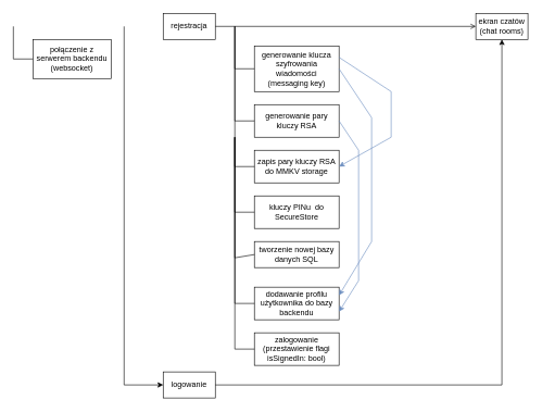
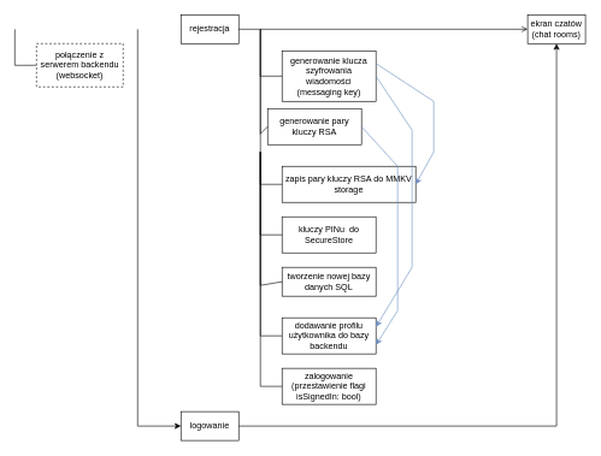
  <mxCell id="0" />
  <mxCell id="1" parent="0" />
  <mxCell id="2" value="rejestracja" style="rounded=0;whiteSpace=wrap;html=1;" parent="1" vertex="1"><mxGeometry x="250" y="20" width="80" height="40" as="geometry" /></mxCell>
  <mxCell id="3" value="ekran czatów&lt;br&gt;(chat rooms)" style="rounded=0;whiteSpace=wrap;html=1;" parent="1" vertex="1"><mxGeometry x="730" y="20" width="80" height="40" as="geometry" /></mxCell>
  <mxCell id="4" value="" style="endArrow=open;html=1;rounded=0;exitX=1;exitY=0.5;exitDx=0;exitDy=0;entryX=0;entryY=0.5;entryDx=0;entryDy=0;" parent="1" source="2" target="3" edge="1"><mxGeometry width="50" height="50" relative="1" as="geometry"><mxPoint x="620" y="310" as="sourcePoint" /><mxPoint x="670" y="260" as="targetPoint" /></mxGeometry></mxCell>
- <mxCell id="5" value="zapis pary kluczy RSA do MMKV storage" style="rounded=0;whiteSpace=wrap;html=1;" parent="1" vertex="1"><mxGeometry x="390" y="230" width="130" height="50" as="geometry" /></mxCell>
+ <mxCell id="5" value="zapis pary kluczy RSA do MMKV storage" style="rounded=0;whiteSpace=wrap;html=1;" parent="1" vertex="1"><mxGeometry x="390" y="230" width="185" height="50" as="geometry" /></mxCell>
  <mxCell id="6" value="" style="endArrow=none;html=1;rounded=0;entryX=0;entryY=0.5;entryDx=0;entryDy=0;" parent="1" target="5" edge="1"><mxGeometry width="50" height="50" relative="1" as="geometry"><mxPoint x="360" y="210" as="sourcePoint" /><mxPoint x="680" y="400" as="targetPoint" /><Array as="points"><mxPoint x="360" y="255" /></Array></mxGeometry></mxCell>
  <mxCell id="7" value="kluczy PINu&amp;nbsp; do SecureStore" style="rounded=0;whiteSpace=wrap;html=1;" parent="1" vertex="1"><mxGeometry x="390" y="300" width="130" height="50" as="geometry" /></mxCell>
  <mxCell id="8" value="" style="endArrow=none;html=1;rounded=0;entryX=0;entryY=0.5;entryDx=0;entryDy=0;" parent="1" target="7" edge="1"><mxGeometry width="50" height="50" relative="1" as="geometry"><mxPoint x="360" y="210" as="sourcePoint" /><mxPoint x="680" y="400" as="targetPoint" /><Array as="points"><mxPoint x="360" y="325" /></Array></mxGeometry></mxCell>
  <mxCell id="9" value="tworzenie nowej bazy danych SQL" style="rounded=0;whiteSpace=wrap;html=1;" parent="1" vertex="1"><mxGeometry x="390" y="370" width="130" height="40" as="geometry" /></mxCell>
  <mxCell id="10" value="" style="endArrow=none;html=1;rounded=0;entryX=0;entryY=0.5;entryDx=0;entryDy=0;" parent="1" target="9" edge="1"><mxGeometry width="50" height="50" relative="1" as="geometry"><mxPoint x="360" y="210" as="sourcePoint" /><mxPoint x="160" y="440" as="targetPoint" /><Array as="points"><mxPoint x="360" y="395" /></Array></mxGeometry></mxCell>
  <mxCell id="11" value="zalogowanie (przestawienie flagi isSignedIn: bool)" style="rounded=0;whiteSpace=wrap;html=1;" parent="1" vertex="1"><mxGeometry x="390" y="510" width="130" height="50" as="geometry" /></mxCell>
  <mxCell id="12" value="" style="endArrow=none;html=1;rounded=0;entryX=0;entryY=0.5;entryDx=0;entryDy=0;" parent="1" target="11" edge="1"><mxGeometry width="50" height="50" relative="1" as="geometry"><mxPoint x="360" y="210" as="sourcePoint" /><mxPoint x="680" y="390" as="targetPoint" /><Array as="points"><mxPoint x="360" y="535" /></Array></mxGeometry></mxCell>
  <mxCell id="13" value="logowanie" style="rounded=0;whiteSpace=wrap;html=1;" parent="1" vertex="1"><mxGeometry x="250" y="570" width="80" height="40" as="geometry" /></mxCell>
  <mxCell id="14" value="" style="endArrow=classic;html=1;rounded=0;exitX=1;exitY=0.5;exitDx=0;exitDy=0;entryX=0.5;entryY=1;entryDx=0;entryDy=0;" parent="1" source="13" target="3" edge="1"><mxGeometry width="50" height="50" relative="1" as="geometry"><mxPoint x="620" y="270" as="sourcePoint" /><mxPoint x="670" y="220" as="targetPoint" /><Array as="points"><mxPoint x="770" y="590" /></Array></mxGeometry></mxCell>
  <mxCell id="15" value="dodawanie profilu użytkownika do bazy backendu" style="rounded=0;whiteSpace=wrap;html=1;" parent="1" vertex="1"><mxGeometry x="390" y="440" width="130" height="50" as="geometry" /></mxCell>
  <mxCell id="16" value="" style="endArrow=none;html=1;rounded=0;entryX=0;entryY=0.5;entryDx=0;entryDy=0;" parent="1" target="15" edge="1"><mxGeometry width="50" height="50" relative="1" as="geometry"><mxPoint x="360" y="40" as="sourcePoint" /><mxPoint x="680" y="500" as="targetPoint" /><Array as="points"><mxPoint x="360" y="465" /></Array></mxGeometry></mxCell>
  <mxCell id="17" value="" style="endArrow=classic;html=1;rounded=0;entryX=0;entryY=0.5;entryDx=0;entryDy=0;" parent="1" target="13" edge="1"><mxGeometry width="50" height="50" relative="1" as="geometry"><mxPoint x="190" y="40" as="sourcePoint" /><mxPoint x="250" y="300" as="targetPoint" /><Array as="points"><mxPoint x="190" y="590" /></Array></mxGeometry></mxCell>
- <mxCell id="18" value="połączenie z serwerem backendu&lt;br&gt;(websocket)" style="rounded=0;whiteSpace=wrap;html=1;" parent="1" vertex="1"><mxGeometry x="50" y="60" width="120" height="60" as="geometry" /></mxCell>
+ <mxCell id="18" value="połączenie z serwerem backendu&lt;br&gt;(websocket)" style="rounded=0;whiteSpace=wrap;html=1;dashed=1;" parent="1" vertex="1"><mxGeometry x="50" y="60" width="120" height="60" as="geometry" /></mxCell>
  <mxCell id="19" value="" style="endArrow=none;html=1;rounded=0;entryX=0;entryY=0.5;entryDx=0;entryDy=0;" parent="1" target="18" edge="1"><mxGeometry width="50" height="50" relative="1" as="geometry"><mxPoint y="40" as="sourcePoint" x="20" /><mxPoint x="250" y="290" as="targetPoint" /><Array as="points"><mxPoint y="90" x="20" /></Array></mxGeometry></mxCell>
- <mxCell id="20" value="generowanie pary kluczy RSA" style="rounded=0;whiteSpace=wrap;html=1;" vertex="1" parent="1"><mxGeometry x="390" y="160" width="130" height="50" as="geometry" /></mxCell>
+ <mxCell id="20" value="generowanie pary kluczy RSA" style="rounded=0;whiteSpace=wrap;html=1;" vertex="1" parent="1"><mxGeometry x="370" y="150" width="130" height="50" as="geometry" /></mxCell>
  <mxCell id="21" value="" style="endArrow=none;html=1;rounded=0;entryX=0;entryY=0.5;entryDx=0;entryDy=0;" edge="1" parent="1" target="20"><mxGeometry width="50" height="50" relative="1" as="geometry"><mxPoint x="360" y="40" as="sourcePoint" /><mxPoint x="400" y="265" as="targetPoint" /><Array as="points"><mxPoint x="360" y="185" /></Array></mxGeometry></mxCell>
  <mxCell id="22" value="generowanie klucza szyfrowania wiadomości (messaging key)" style="rounded=0;whiteSpace=wrap;html=1;" vertex="1" parent="1"><mxGeometry x="390" y="70" width="130" height="70" as="geometry" /></mxCell>
  <mxCell id="23" value="" style="endArrow=none;html=1;rounded=0;entryX=0;entryY=0.5;entryDx=0;entryDy=0;" edge="1" parent="1" target="22"><mxGeometry width="50" height="50" relative="1" as="geometry"><mxPoint x="360" y="40" as="sourcePoint" /><mxPoint x="300" y="215" as="targetPoint" /><Array as="points"><mxPoint x="360" y="105" /></Array></mxGeometry></mxCell>
  <mxCell id="24" value="" style="endArrow=classic;html=1;rounded=0;exitX=1;exitY=0.5;exitDx=0;exitDy=0;entryX=1;entryY=0.25;entryDx=0;entryDy=0;fillColor=#dae8fc;strokeColor=#6c8ebf;" edge="1" parent="1" source="22" target="15"><mxGeometry width="50" height="50" relative="1" as="geometry"><mxPoint x="520" y="360" as="sourcePoint" /><mxPoint x="570" y="310" as="targetPoint" /><Array as="points"><mxPoint x="570" y="180" /><mxPoint x="570" y="370" /></Array></mxGeometry></mxCell>
  <mxCell id="25" value="" style="endArrow=classic;html=1;rounded=0;exitX=1;exitY=0.5;exitDx=0;exitDy=0;entryX=1;entryY=0.75;entryDx=0;entryDy=0;fillColor=#dae8fc;strokeColor=#6c8ebf;" edge="1" parent="1" source="20" target="15"><mxGeometry width="50" height="50" relative="1" as="geometry"><mxPoint x="530" y="115" as="sourcePoint" /><mxPoint x="530" y="463" as="targetPoint" /><Array as="points"><mxPoint x="550" y="230" /><mxPoint x="550" y="430" /></Array></mxGeometry></mxCell>
  <mxCell id="26" value="" style="endArrow=classic;html=1;rounded=0;exitX=1;exitY=0.25;exitDx=0;exitDy=0;entryX=1;entryY=0.5;entryDx=0;entryDy=0;fillColor=#dae8fc;strokeColor=#6c8ebf;" edge="1" parent="1" source="22" target="5"><mxGeometry width="50" height="50" relative="1" as="geometry"><mxPoint x="550" y="60" as="sourcePoint" /><mxPoint x="550" y="408" as="targetPoint" /><Array as="points"><mxPoint x="600" y="140" /><mxPoint x="600" y="210" /></Array></mxGeometry></mxCell>
